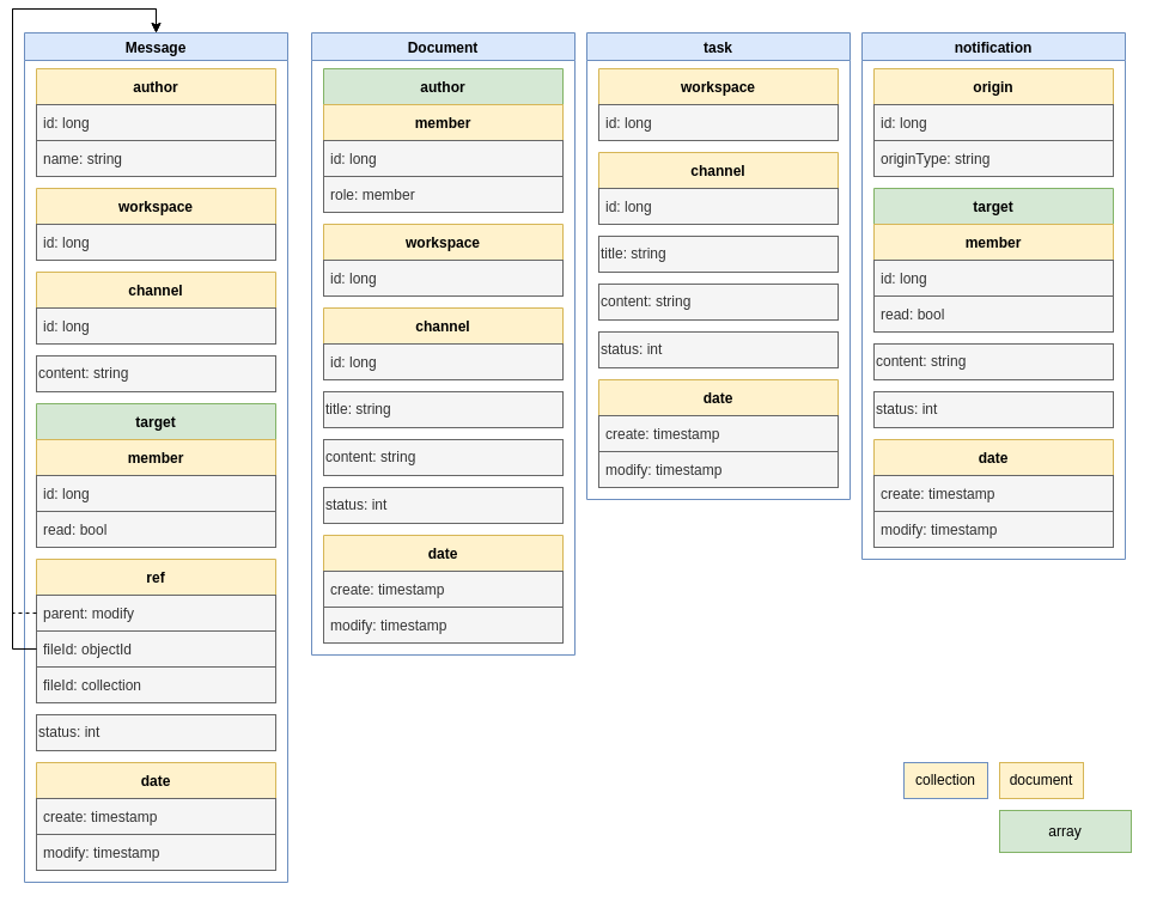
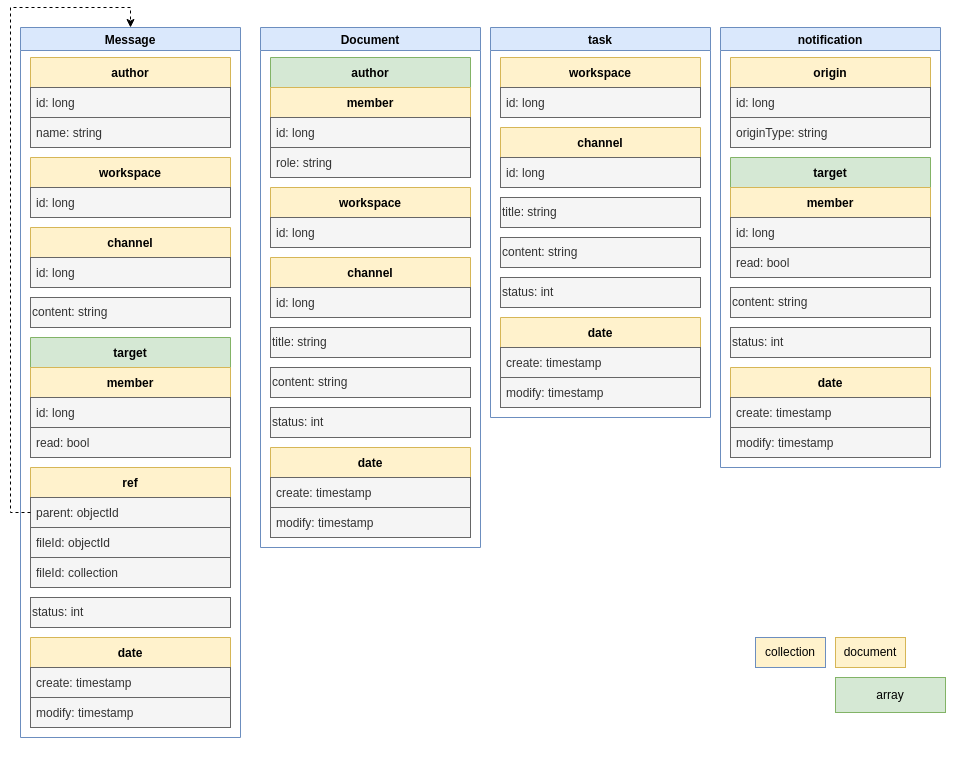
  <mxCell id="0" />
  <mxCell id="1" parent="0" />
  <mxCell id="2" value="Message" style="swimlane;shadow=0;strokeColor=#6c8ebf;fillColor=#dae8fc;" vertex="1" parent="1"><mxGeometry x="20" y="20" width="220" height="710" as="geometry" /></mxCell>
  <mxCell id="3" value="workspace" style="swimlane;fontStyle=1;childLayout=stackLayout;horizontal=1;startSize=30;horizontalStack=0;resizeParent=1;resizeParentMax=0;resizeLast=0;collapsible=1;marginBottom=0;shadow=0;strokeColor=#d6b656;fillColor=#fff2cc;" vertex="1" parent="2"><mxGeometry x="10" y="130" width="200" height="60" as="geometry" /></mxCell>
  <mxCell id="4" value="id: long" style="text;strokeColor=#666666;fillColor=#f5f5f5;align=left;verticalAlign=middle;spacingLeft=4;spacingRight=4;overflow=hidden;points=[[0,0.5],[1,0.5]];portConstraint=eastwest;rotatable=0;shadow=0;fontColor=#333333;" vertex="1" parent="3"><mxGeometry y="30" width="200" height="30" as="geometry" /></mxCell>
  <mxCell id="5" value="channel" style="swimlane;fontStyle=1;childLayout=stackLayout;horizontal=1;startSize=30;horizontalStack=0;resizeParent=1;resizeParentMax=0;resizeLast=0;collapsible=1;marginBottom=0;shadow=0;strokeColor=#d6b656;fillColor=#fff2cc;" vertex="1" parent="2"><mxGeometry x="10" y="200" width="200" height="60" as="geometry"><mxRectangle x="10" y="200" width="80" height="30" as="alternateBounds" /></mxGeometry></mxCell>
  <mxCell id="6" value="id: long" style="text;strokeColor=#666666;fillColor=#f5f5f5;align=left;verticalAlign=middle;spacingLeft=4;spacingRight=4;overflow=hidden;points=[[0,0.5],[1,0.5]];portConstraint=eastwest;rotatable=0;shadow=0;fontColor=#333333;" vertex="1" parent="5"><mxGeometry y="30" width="200" height="30" as="geometry" /></mxCell>
  <mxCell id="7" value="&lt;div&gt;&lt;span&gt;content: string&lt;/span&gt;&lt;/div&gt;" style="rounded=0;whiteSpace=wrap;html=1;shadow=0;fontSize=12;strokeColor=#666666;align=left;fillColor=#f5f5f5;fontColor=#333333;" vertex="1" parent="2"><mxGeometry x="10" y="270" width="200" height="30" as="geometry" /></mxCell>
  <mxCell id="8" value="date" style="swimlane;fontStyle=1;childLayout=stackLayout;horizontal=1;startSize=30;horizontalStack=0;resizeParent=1;resizeParentMax=0;resizeLast=0;collapsible=1;marginBottom=0;shadow=0;strokeColor=#d6b656;fillColor=#fff2cc;" vertex="1" parent="2"><mxGeometry x="10" y="610" width="200" height="90" as="geometry" /></mxCell>
  <mxCell id="9" value="create: timestamp" style="text;strokeColor=#666666;fillColor=#f5f5f5;align=left;verticalAlign=middle;spacingLeft=4;spacingRight=4;overflow=hidden;points=[[0,0.5],[1,0.5]];portConstraint=eastwest;rotatable=0;shadow=0;fontColor=#333333;" vertex="1" parent="8"><mxGeometry y="30" width="200" height="30" as="geometry" /></mxCell>
  <mxCell id="10" value="modify: timestamp" style="text;strokeColor=#666666;fillColor=#f5f5f5;align=left;verticalAlign=middle;spacingLeft=4;spacingRight=4;overflow=hidden;points=[[0,0.5],[1,0.5]];portConstraint=eastwest;rotatable=0;shadow=0;fontColor=#333333;" vertex="1" parent="8"><mxGeometry y="60" width="200" height="30" as="geometry" /></mxCell>
  <mxCell id="11" value="target" style="swimlane;fontStyle=1;childLayout=stackLayout;horizontal=1;startSize=30;horizontalStack=0;resizeParent=1;resizeParentMax=0;resizeLast=0;collapsible=1;marginBottom=0;shadow=0;strokeColor=#82b366;fillColor=#d5e8d4;" vertex="1" parent="2"><mxGeometry x="10" y="310" width="200" height="120" as="geometry"><mxRectangle x="10" y="200" width="80" height="30" as="alternateBounds" /></mxGeometry></mxCell>
  <mxCell id="12" value="member" style="swimlane;fontStyle=1;childLayout=stackLayout;horizontal=1;startSize=30;horizontalStack=0;resizeParent=1;resizeParentMax=0;resizeLast=0;collapsible=1;marginBottom=0;shadow=0;strokeColor=#d6b656;fillColor=#fff2cc;" vertex="1" parent="11"><mxGeometry y="30" width="200" height="90" as="geometry" /></mxCell>
  <mxCell id="13" value="id: long" style="text;strokeColor=#666666;fillColor=#f5f5f5;align=left;verticalAlign=middle;spacingLeft=4;spacingRight=4;overflow=hidden;points=[[0,0.5],[1,0.5]];portConstraint=eastwest;rotatable=0;shadow=0;fontColor=#333333;" vertex="1" parent="12"><mxGeometry y="30" width="200" height="30" as="geometry" /></mxCell>
  <mxCell id="14" value="read: bool" style="text;strokeColor=#666666;fillColor=#f5f5f5;align=left;verticalAlign=middle;spacingLeft=4;spacingRight=4;overflow=hidden;points=[[0,0.5],[1,0.5]];portConstraint=eastwest;rotatable=0;shadow=0;fontColor=#333333;" vertex="1" parent="12"><mxGeometry y="60" width="200" height="30" as="geometry" /></mxCell>
  <mxCell id="15" value="ref" style="swimlane;fontStyle=1;childLayout=stackLayout;horizontal=1;startSize=30;horizontalStack=0;resizeParent=1;resizeParentMax=0;resizeLast=0;collapsible=1;marginBottom=0;shadow=0;strokeColor=#d6b656;fillColor=#fff2cc;" vertex="1" parent="2"><mxGeometry x="10" y="440" width="200" height="120" as="geometry" /></mxCell>
- <mxCell id="16" value="parent: modify" style="text;strokeColor=#666666;fillColor=#f5f5f5;align=left;verticalAlign=middle;spacingLeft=4;spacingRight=4;overflow=hidden;points=[[0,0.5],[1,0.5]];portConstraint=eastwest;rotatable=0;shadow=0;fontColor=#333333;" vertex="1" parent="15"><mxGeometry y="30" width="200" height="30" as="geometry" /></mxCell>
+ <mxCell id="16" value="parent: objectId" style="text;strokeColor=#666666;fillColor=#f5f5f5;align=left;verticalAlign=middle;spacingLeft=4;spacingRight=4;overflow=hidden;points=[[0,0.5],[1,0.5]];portConstraint=eastwest;rotatable=0;shadow=0;fontColor=#333333;" vertex="1" parent="15"><mxGeometry y="30" width="200" height="30" as="geometry" /></mxCell>
  <mxCell id="17" value="fileId: objectId" style="text;strokeColor=#666666;fillColor=#f5f5f5;align=left;verticalAlign=middle;spacingLeft=4;spacingRight=4;overflow=hidden;points=[[0,0.5],[1,0.5]];portConstraint=eastwest;rotatable=0;shadow=0;fontColor=#333333;" vertex="1" parent="15"><mxGeometry y="60" width="200" height="30" as="geometry" /></mxCell>
  <mxCell id="18" value="fileId: collection" style="text;strokeColor=#666666;fillColor=#f5f5f5;align=left;verticalAlign=middle;spacingLeft=4;spacingRight=4;overflow=hidden;points=[[0,0.5],[1,0.5]];portConstraint=eastwest;rotatable=0;shadow=0;fontColor=#333333;" vertex="1" parent="15"><mxGeometry y="90" width="200" height="30" as="geometry" /></mxCell>
  <mxCell id="19" style="edgeStyle=orthogonalEdgeStyle;rounded=0;orthogonalLoop=1;jettySize=auto;html=1;fontSize=12;entryX=0.5;entryY=0;entryDx=0;entryDy=0;dashed=1;" edge="1" parent="2" source="16" target="2"><mxGeometry relative="1" as="geometry"><mxPoint x="310" y="200" as="targetPoint" /><Array as="points"><mxPoint x="-10" y="485" /><mxPoint x="-10" y="-20" /><mxPoint x="110" y="-20" /></Array></mxGeometry></mxCell>
- <mxCell id="20" style="edgeStyle=orthogonalEdgeStyle;rounded=0;orthogonalLoop=1;jettySize=auto;html=1;fontSize=12;entryX=0.5;entryY=0;entryDx=0;entryDy=0;" edge="1" parent="2" source="17" target="2"><mxGeometry relative="1" as="geometry"><mxPoint x="-70" y="230" as="targetPoint" /><Array as="points"><mxPoint x="-10" y="515" /><mxPoint x="-10" y="-20" /><mxPoint x="110" y="-20" /></Array></mxGeometry></mxCell>
  <mxCell id="21" value="&lt;div&gt;&lt;span&gt;status: int&lt;/span&gt;&lt;/div&gt;" style="rounded=0;whiteSpace=wrap;html=1;shadow=0;fontSize=12;strokeColor=#666666;align=left;fillColor=#f5f5f5;fontColor=#333333;" vertex="1" parent="2"><mxGeometry x="10" y="570" width="200" height="30" as="geometry" /></mxCell>
  <mxCell id="22" value="author" style="swimlane;fontStyle=1;childLayout=stackLayout;horizontal=1;startSize=30;horizontalStack=0;resizeParent=1;resizeParentMax=0;resizeLast=0;collapsible=1;marginBottom=0;shadow=0;strokeColor=#d6b656;fillColor=#fff2cc;" vertex="1" parent="2"><mxGeometry x="10" y="30" width="200" height="90" as="geometry" /></mxCell>
  <mxCell id="23" value="id: long" style="text;strokeColor=#666666;fillColor=#f5f5f5;align=left;verticalAlign=middle;spacingLeft=4;spacingRight=4;overflow=hidden;points=[[0,0.5],[1,0.5]];portConstraint=eastwest;rotatable=0;shadow=0;fontColor=#333333;" vertex="1" parent="22"><mxGeometry y="30" width="200" height="30" as="geometry" /></mxCell>
  <mxCell id="24" value="name: string" style="text;strokeColor=#666666;fillColor=#f5f5f5;align=left;verticalAlign=middle;spacingLeft=4;spacingRight=4;overflow=hidden;points=[[0,0.5],[1,0.5]];portConstraint=eastwest;rotatable=0;shadow=0;fontColor=#333333;" vertex="1" parent="22"><mxGeometry y="60" width="200" height="30" as="geometry" /></mxCell>
  <mxCell id="25" value="document" style="rounded=0;whiteSpace=wrap;html=1;shadow=0;fontSize=12;strokeColor=#d6b656;align=center;fillColor=#fff2cc;" vertex="1" parent="1"><mxGeometry x="835" y="630" width="70" height="30" as="geometry" /></mxCell>
  <mxCell id="26" value="array" style="rounded=0;whiteSpace=wrap;html=1;shadow=0;fontSize=12;strokeColor=#82b366;align=center;fillColor=#d5e8d4;" vertex="1" parent="1"><mxGeometry x="835" y="670" width="110" height="35" as="geometry" /></mxCell>
  <mxCell id="27" value="collection" style="rounded=0;whiteSpace=wrap;html=1;shadow=0;fontSize=12;strokeColor=#6c8ebf;align=center;fillColor=#fff2cc;" vertex="1" parent="1"><mxGeometry x="755" y="630" width="70" height="30" as="geometry" /></mxCell>
  <mxCell id="28" value="Document" style="swimlane;shadow=0;strokeColor=#6c8ebf;fillColor=#dae8fc;" vertex="1" parent="1"><mxGeometry x="260" y="20" width="220" height="520" as="geometry" /></mxCell>
  <mxCell id="29" value="date" style="swimlane;fontStyle=1;childLayout=stackLayout;horizontal=1;startSize=30;horizontalStack=0;resizeParent=1;resizeParentMax=0;resizeLast=0;collapsible=1;marginBottom=0;shadow=0;strokeColor=#d6b656;fillColor=#fff2cc;" vertex="1" parent="28"><mxGeometry x="10" y="420" width="200" height="90" as="geometry" /></mxCell>
  <mxCell id="30" value="create: timestamp" style="text;strokeColor=#666666;fillColor=#f5f5f5;align=left;verticalAlign=middle;spacingLeft=4;spacingRight=4;overflow=hidden;points=[[0,0.5],[1,0.5]];portConstraint=eastwest;rotatable=0;shadow=0;fontColor=#333333;" vertex="1" parent="29"><mxGeometry y="30" width="200" height="30" as="geometry" /></mxCell>
  <mxCell id="31" value="modify: timestamp" style="text;strokeColor=#666666;fillColor=#f5f5f5;align=left;verticalAlign=middle;spacingLeft=4;spacingRight=4;overflow=hidden;points=[[0,0.5],[1,0.5]];portConstraint=eastwest;rotatable=0;shadow=0;fontColor=#333333;" vertex="1" parent="29"><mxGeometry y="60" width="200" height="30" as="geometry" /></mxCell>
  <mxCell id="32" value="author" style="swimlane;fontStyle=1;childLayout=stackLayout;horizontal=1;startSize=30;horizontalStack=0;resizeParent=1;resizeParentMax=0;resizeLast=0;collapsible=1;marginBottom=0;shadow=0;strokeColor=#82b366;fillColor=#d5e8d4;" vertex="1" parent="28"><mxGeometry x="10" y="30" width="200" height="120" as="geometry" /></mxCell>
  <mxCell id="33" value="member" style="swimlane;fontStyle=1;childLayout=stackLayout;horizontal=1;startSize=30;horizontalStack=0;resizeParent=1;resizeParentMax=0;resizeLast=0;collapsible=1;marginBottom=0;shadow=0;strokeColor=#d6b656;fillColor=#fff2cc;" vertex="1" parent="32"><mxGeometry y="30" width="200" height="90" as="geometry" /></mxCell>
  <mxCell id="34" value="id: long" style="text;strokeColor=#666666;fillColor=#f5f5f5;align=left;verticalAlign=middle;spacingLeft=4;spacingRight=4;overflow=hidden;points=[[0,0.5],[1,0.5]];portConstraint=eastwest;rotatable=0;shadow=0;fontColor=#333333;" vertex="1" parent="33"><mxGeometry y="30" width="200" height="30" as="geometry" /></mxCell>
- <mxCell id="35" value="role: member" style="text;strokeColor=#666666;fillColor=#f5f5f5;align=left;verticalAlign=middle;spacingLeft=4;spacingRight=4;overflow=hidden;points=[[0,0.5],[1,0.5]];portConstraint=eastwest;rotatable=0;shadow=0;fontColor=#333333;" vertex="1" parent="33"><mxGeometry y="60" width="200" height="30" as="geometry" /></mxCell>
+ <mxCell id="35" value="role: string" style="text;strokeColor=#666666;fillColor=#f5f5f5;align=left;verticalAlign=middle;spacingLeft=4;spacingRight=4;overflow=hidden;points=[[0,0.5],[1,0.5]];portConstraint=eastwest;rotatable=0;shadow=0;fontColor=#333333;" vertex="1" parent="33"><mxGeometry y="60" width="200" height="30" as="geometry" /></mxCell>
  <mxCell id="36" value="workspace" style="swimlane;fontStyle=1;childLayout=stackLayout;horizontal=1;startSize=30;horizontalStack=0;resizeParent=1;resizeParentMax=0;resizeLast=0;collapsible=1;marginBottom=0;shadow=0;strokeColor=#d6b656;fillColor=#fff2cc;" vertex="1" parent="28"><mxGeometry x="10" y="160" width="200" height="60" as="geometry" /></mxCell>
  <mxCell id="37" value="id: long" style="text;strokeColor=#666666;fillColor=#f5f5f5;align=left;verticalAlign=middle;spacingLeft=4;spacingRight=4;overflow=hidden;points=[[0,0.5],[1,0.5]];portConstraint=eastwest;rotatable=0;shadow=0;fontColor=#333333;" vertex="1" parent="36"><mxGeometry y="30" width="200" height="30" as="geometry" /></mxCell>
  <mxCell id="38" value="channel" style="swimlane;fontStyle=1;childLayout=stackLayout;horizontal=1;startSize=30;horizontalStack=0;resizeParent=1;resizeParentMax=0;resizeLast=0;collapsible=1;marginBottom=0;shadow=0;strokeColor=#d6b656;fillColor=#fff2cc;" vertex="1" parent="28"><mxGeometry x="10" y="230" width="200" height="60" as="geometry"><mxRectangle x="10" y="200" width="80" height="30" as="alternateBounds" /></mxGeometry></mxCell>
  <mxCell id="39" value="id: long" style="text;strokeColor=#666666;fillColor=#f5f5f5;align=left;verticalAlign=middle;spacingLeft=4;spacingRight=4;overflow=hidden;points=[[0,0.5],[1,0.5]];portConstraint=eastwest;rotatable=0;shadow=0;fontColor=#333333;" vertex="1" parent="38"><mxGeometry y="30" width="200" height="30" as="geometry" /></mxCell>
  <mxCell id="40" value="&lt;div&gt;&lt;span&gt;title: string&lt;/span&gt;&lt;/div&gt;" style="rounded=0;whiteSpace=wrap;html=1;shadow=0;fontSize=12;strokeColor=#666666;align=left;fillColor=#f5f5f5;fontColor=#333333;" vertex="1" parent="28"><mxGeometry x="10" y="300" width="200" height="30" as="geometry" /></mxCell>
  <mxCell id="41" value="&lt;div&gt;&lt;span&gt;content: string&lt;/span&gt;&lt;/div&gt;" style="rounded=0;whiteSpace=wrap;html=1;shadow=0;fontSize=12;strokeColor=#666666;align=left;fillColor=#f5f5f5;fontColor=#333333;" vertex="1" parent="28"><mxGeometry x="10" y="340" width="200" height="30" as="geometry" /></mxCell>
  <mxCell id="42" value="&lt;div&gt;&lt;span&gt;status: int&lt;/span&gt;&lt;/div&gt;" style="rounded=0;whiteSpace=wrap;html=1;shadow=0;fontSize=12;strokeColor=#666666;align=left;fillColor=#f5f5f5;fontColor=#333333;" vertex="1" parent="28"><mxGeometry x="10" y="380" width="200" height="30" as="geometry" /></mxCell>
  <mxCell id="43" value="task" style="swimlane;shadow=0;strokeColor=#6c8ebf;fillColor=#dae8fc;" vertex="1" parent="1"><mxGeometry x="490" y="20" width="220" height="390" as="geometry" /></mxCell>
  <mxCell id="44" value="date" style="swimlane;fontStyle=1;childLayout=stackLayout;horizontal=1;startSize=30;horizontalStack=0;resizeParent=1;resizeParentMax=0;resizeLast=0;collapsible=1;marginBottom=0;shadow=0;strokeColor=#d6b656;fillColor=#fff2cc;" vertex="1" parent="43"><mxGeometry x="10" y="290" width="200" height="90" as="geometry" /></mxCell>
  <mxCell id="45" value="create: timestamp" style="text;strokeColor=#666666;fillColor=#f5f5f5;align=left;verticalAlign=middle;spacingLeft=4;spacingRight=4;overflow=hidden;points=[[0,0.5],[1,0.5]];portConstraint=eastwest;rotatable=0;shadow=0;fontColor=#333333;" vertex="1" parent="44"><mxGeometry y="30" width="200" height="30" as="geometry" /></mxCell>
  <mxCell id="46" value="modify: timestamp" style="text;strokeColor=#666666;fillColor=#f5f5f5;align=left;verticalAlign=middle;spacingLeft=4;spacingRight=4;overflow=hidden;points=[[0,0.5],[1,0.5]];portConstraint=eastwest;rotatable=0;shadow=0;fontColor=#333333;" vertex="1" parent="44"><mxGeometry y="60" width="200" height="30" as="geometry" /></mxCell>
  <mxCell id="47" value="workspace" style="swimlane;fontStyle=1;childLayout=stackLayout;horizontal=1;startSize=30;horizontalStack=0;resizeParent=1;resizeParentMax=0;resizeLast=0;collapsible=1;marginBottom=0;shadow=0;strokeColor=#d6b656;fillColor=#fff2cc;" vertex="1" parent="43"><mxGeometry x="10" y="30" width="200" height="60" as="geometry" /></mxCell>
  <mxCell id="48" value="id: long" style="text;strokeColor=#666666;fillColor=#f5f5f5;align=left;verticalAlign=middle;spacingLeft=4;spacingRight=4;overflow=hidden;points=[[0,0.5],[1,0.5]];portConstraint=eastwest;rotatable=0;shadow=0;fontColor=#333333;" vertex="1" parent="47"><mxGeometry y="30" width="200" height="30" as="geometry" /></mxCell>
  <mxCell id="49" value="channel" style="swimlane;fontStyle=1;childLayout=stackLayout;horizontal=1;startSize=30;horizontalStack=0;resizeParent=1;resizeParentMax=0;resizeLast=0;collapsible=1;marginBottom=0;shadow=0;strokeColor=#d6b656;fillColor=#fff2cc;" vertex="1" parent="43"><mxGeometry x="10" y="100" width="200" height="60" as="geometry"><mxRectangle x="10" y="200" width="80" height="30" as="alternateBounds" /></mxGeometry></mxCell>
  <mxCell id="50" value="id: long" style="text;strokeColor=#666666;fillColor=#f5f5f5;align=left;verticalAlign=middle;spacingLeft=4;spacingRight=4;overflow=hidden;points=[[0,0.5],[1,0.5]];portConstraint=eastwest;rotatable=0;shadow=0;fontColor=#333333;" vertex="1" parent="49"><mxGeometry y="30" width="200" height="30" as="geometry" /></mxCell>
  <mxCell id="51" value="&lt;div&gt;&lt;span&gt;title: string&lt;/span&gt;&lt;/div&gt;" style="rounded=0;whiteSpace=wrap;html=1;shadow=0;fontSize=12;strokeColor=#666666;align=left;fillColor=#f5f5f5;fontColor=#333333;" vertex="1" parent="43"><mxGeometry x="10" y="170" width="200" height="30" as="geometry" /></mxCell>
  <mxCell id="52" value="&lt;div&gt;&lt;span&gt;content: string&lt;/span&gt;&lt;/div&gt;" style="rounded=0;whiteSpace=wrap;html=1;shadow=0;fontSize=12;strokeColor=#666666;align=left;fillColor=#f5f5f5;fontColor=#333333;" vertex="1" parent="43"><mxGeometry x="10" y="210" width="200" height="30" as="geometry" /></mxCell>
  <mxCell id="53" value="&lt;div&gt;&lt;span&gt;status: int&lt;/span&gt;&lt;/div&gt;" style="rounded=0;whiteSpace=wrap;html=1;shadow=0;fontSize=12;strokeColor=#666666;align=left;fillColor=#f5f5f5;fontColor=#333333;" vertex="1" parent="43"><mxGeometry x="10" y="250" width="200" height="30" as="geometry" /></mxCell>
  <mxCell id="54" value="notification" style="swimlane;shadow=0;strokeColor=#6c8ebf;fillColor=#dae8fc;" vertex="1" parent="1"><mxGeometry x="720" y="20" width="220" height="440" as="geometry" /></mxCell>
  <mxCell id="55" value="date" style="swimlane;fontStyle=1;childLayout=stackLayout;horizontal=1;startSize=30;horizontalStack=0;resizeParent=1;resizeParentMax=0;resizeLast=0;collapsible=1;marginBottom=0;shadow=0;strokeColor=#d6b656;fillColor=#fff2cc;" vertex="1" parent="54"><mxGeometry x="10" y="340" width="200" height="90" as="geometry" /></mxCell>
  <mxCell id="56" value="create: timestamp" style="text;strokeColor=#666666;fillColor=#f5f5f5;align=left;verticalAlign=middle;spacingLeft=4;spacingRight=4;overflow=hidden;points=[[0,0.5],[1,0.5]];portConstraint=eastwest;rotatable=0;shadow=0;fontColor=#333333;" vertex="1" parent="55"><mxGeometry y="30" width="200" height="30" as="geometry" /></mxCell>
  <mxCell id="57" value="modify: timestamp" style="text;strokeColor=#666666;fillColor=#f5f5f5;align=left;verticalAlign=middle;spacingLeft=4;spacingRight=4;overflow=hidden;points=[[0,0.5],[1,0.5]];portConstraint=eastwest;rotatable=0;shadow=0;fontColor=#333333;" vertex="1" parent="55"><mxGeometry y="60" width="200" height="30" as="geometry" /></mxCell>
  <mxCell id="58" value="origin" style="swimlane;fontStyle=1;childLayout=stackLayout;horizontal=1;startSize=30;horizontalStack=0;resizeParent=1;resizeParentMax=0;resizeLast=0;collapsible=1;marginBottom=0;shadow=0;strokeColor=#d6b656;fillColor=#fff2cc;" vertex="1" parent="54"><mxGeometry x="10" y="30" width="200" height="90" as="geometry" /></mxCell>
  <mxCell id="59" value="id: long" style="text;strokeColor=#666666;fillColor=#f5f5f5;align=left;verticalAlign=middle;spacingLeft=4;spacingRight=4;overflow=hidden;points=[[0,0.5],[1,0.5]];portConstraint=eastwest;rotatable=0;shadow=0;fontColor=#333333;" vertex="1" parent="58"><mxGeometry y="30" width="200" height="30" as="geometry" /></mxCell>
  <mxCell id="60" value="originType: string" style="text;strokeColor=#666666;fillColor=#f5f5f5;align=left;verticalAlign=middle;spacingLeft=4;spacingRight=4;overflow=hidden;points=[[0,0.5],[1,0.5]];portConstraint=eastwest;rotatable=0;shadow=0;fontColor=#333333;" vertex="1" parent="58"><mxGeometry y="60" width="200" height="30" as="geometry" /></mxCell>
  <mxCell id="61" value="&lt;div&gt;&lt;span&gt;content: string&lt;/span&gt;&lt;/div&gt;" style="rounded=0;whiteSpace=wrap;html=1;shadow=0;fontSize=12;strokeColor=#666666;align=left;fillColor=#f5f5f5;fontColor=#333333;" vertex="1" parent="54"><mxGeometry x="10" y="260" width="200" height="30" as="geometry" /></mxCell>
  <mxCell id="62" value="&lt;div&gt;&lt;span&gt;status: int&lt;/span&gt;&lt;/div&gt;" style="rounded=0;whiteSpace=wrap;html=1;shadow=0;fontSize=12;strokeColor=#666666;align=left;fillColor=#f5f5f5;fontColor=#333333;" vertex="1" parent="54"><mxGeometry x="10" y="300" width="200" height="30" as="geometry" /></mxCell>
  <mxCell id="63" value="target" style="swimlane;fontStyle=1;childLayout=stackLayout;horizontal=1;startSize=30;horizontalStack=0;resizeParent=1;resizeParentMax=0;resizeLast=0;collapsible=1;marginBottom=0;shadow=0;strokeColor=#82b366;fillColor=#d5e8d4;" vertex="1" parent="54"><mxGeometry x="10" y="130" width="200" height="120" as="geometry"><mxRectangle x="10" y="200" width="80" height="30" as="alternateBounds" /></mxGeometry></mxCell>
  <mxCell id="64" value="member" style="swimlane;fontStyle=1;childLayout=stackLayout;horizontal=1;startSize=30;horizontalStack=0;resizeParent=1;resizeParentMax=0;resizeLast=0;collapsible=1;marginBottom=0;shadow=0;strokeColor=#d6b656;fillColor=#fff2cc;" vertex="1" parent="63"><mxGeometry y="30" width="200" height="90" as="geometry" /></mxCell>
  <mxCell id="65" value="id: long" style="text;strokeColor=#666666;fillColor=#f5f5f5;align=left;verticalAlign=middle;spacingLeft=4;spacingRight=4;overflow=hidden;points=[[0,0.5],[1,0.5]];portConstraint=eastwest;rotatable=0;shadow=0;fontColor=#333333;" vertex="1" parent="64"><mxGeometry y="30" width="200" height="30" as="geometry" /></mxCell>
  <mxCell id="66" value="read: bool" style="text;strokeColor=#666666;fillColor=#f5f5f5;align=left;verticalAlign=middle;spacingLeft=4;spacingRight=4;overflow=hidden;points=[[0,0.5],[1,0.5]];portConstraint=eastwest;rotatable=0;shadow=0;fontColor=#333333;" vertex="1" parent="64"><mxGeometry y="60" width="200" height="30" as="geometry" /></mxCell>
